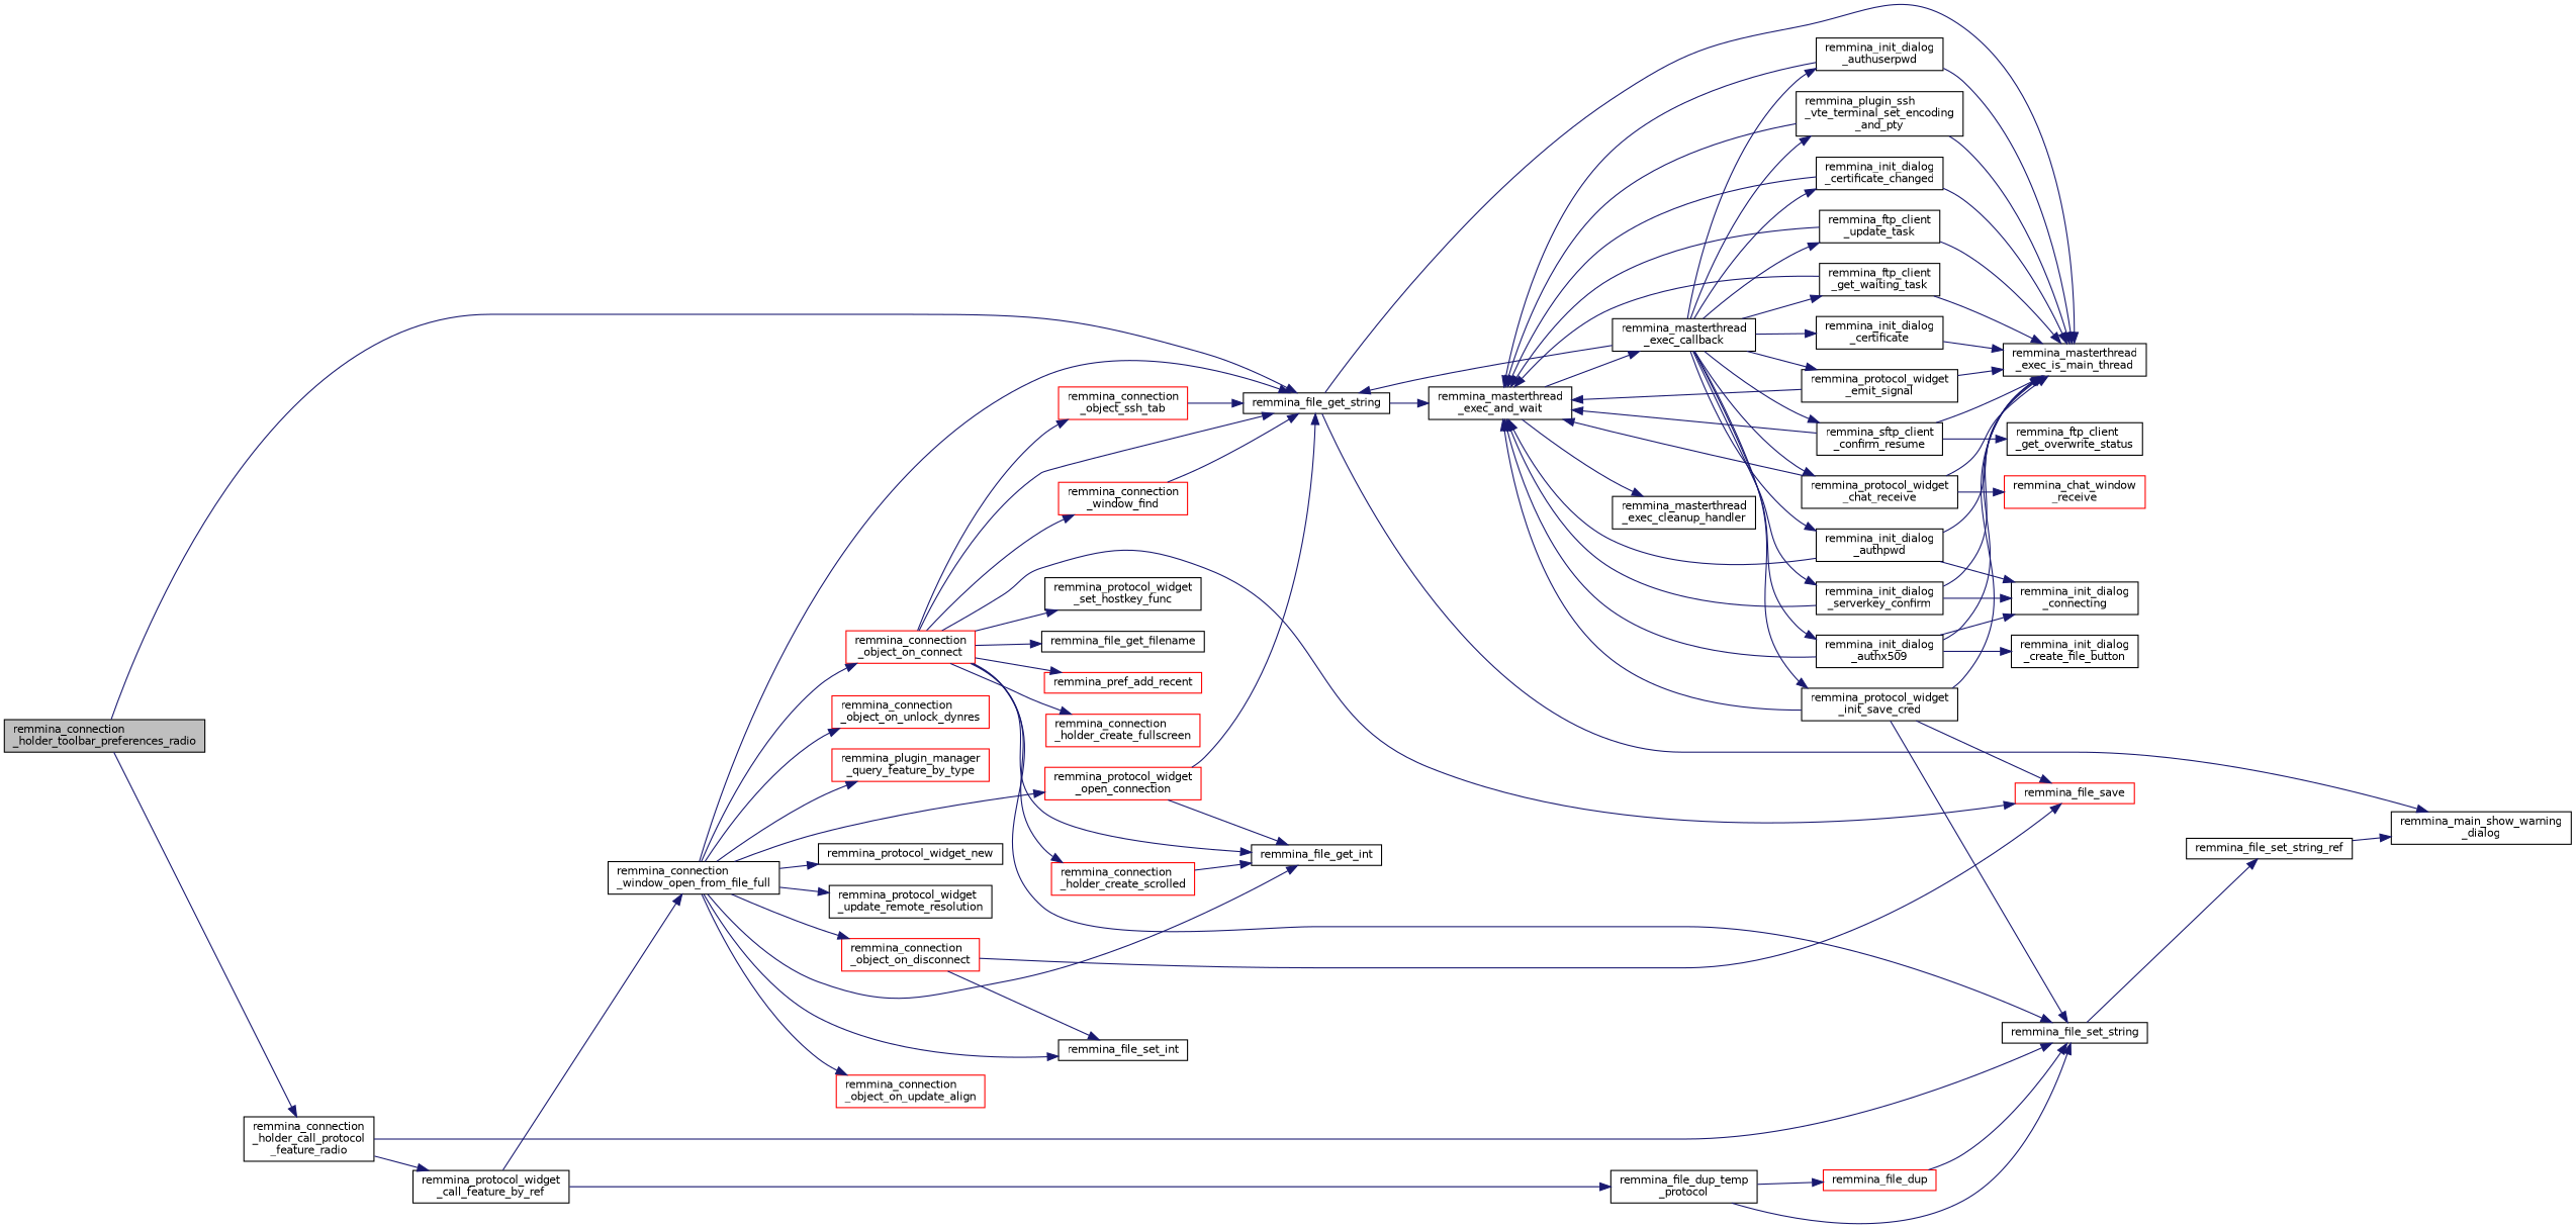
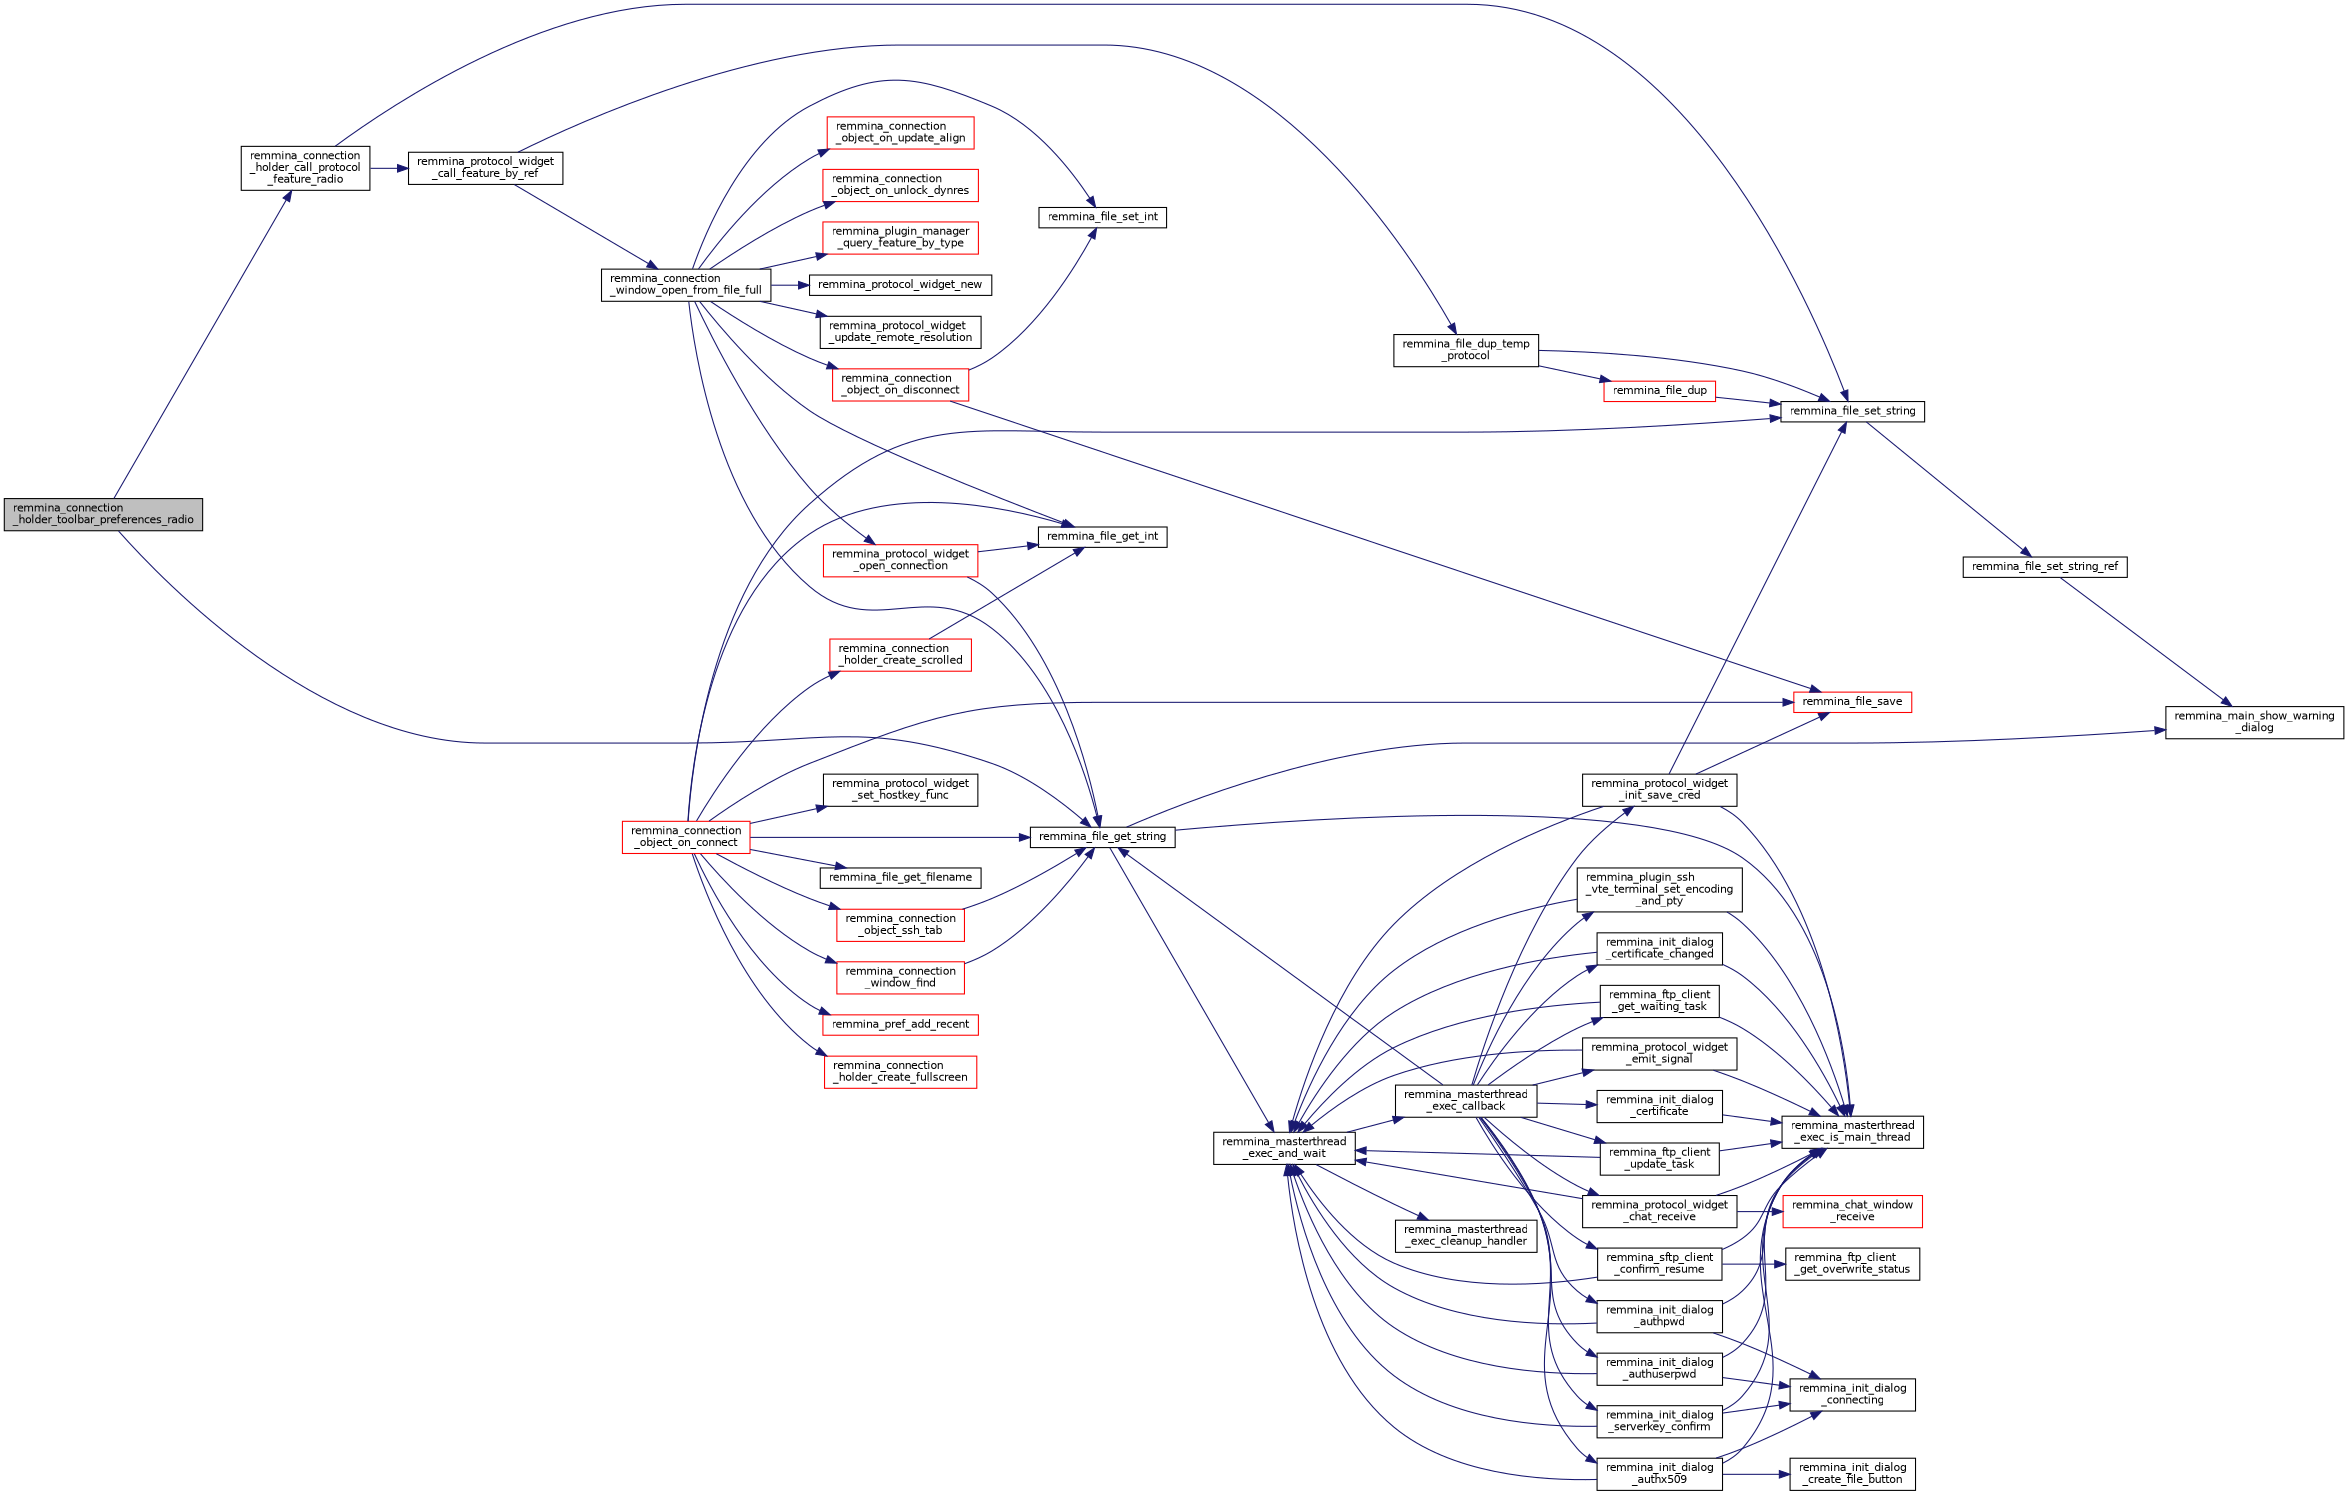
  digraph {
    rankdir=LR
    node [color=black fillcolor=white fontname=Helvetica fontsize=10 shape=record style=filled]
    edge [color=midnightblue fontname=Helvetica fontsize=10 labelfontname=Helvetica labelfontsize=10 style=solid]
    n1 [fillcolor=grey75 fontcolor=black height=0.2 label="remmina_connection\l_holder_toolbar_preferences_radio" width=0.4]
    n2 [height=0.2 label=remmina_file_get_string width=0.4]
    n3 [height=0.2 label="remmina_connection\l_holder_call_protocol\l_feature_radio" width=0.4]
    n4 [height=0.2 label="remmina_masterthread\l_exec_is_main_thread" width=0.4]
    n5 [height=0.2 label="remmina_masterthread\l_exec_and_wait" width=0.4]
    n6 [height=0.2 label="remmina_main_show_warning\l_dialog" width=0.4]
    n7 [height=0.2 label=remmina_file_set_string width=0.4]
    n8 [height=0.2 label="remmina_protocol_widget\l_call_feature_by_ref" width=0.4]
    n9 [height=0.2 label="remmina_masterthread\l_exec_cleanup_handler" width=0.4]
    n10 [height=0.2 label="remmina_masterthread\l_exec_callback" width=0.4]
    n11 [height=0.2 label="remmina_protocol_widget\l_init_save_cred" width=0.4]
    n12 [height=0.2 label="remmina_protocol_widget\l_chat_receive" width=0.4]
    n13 [height=0.2 label="remmina_init_dialog\l_serverkey_confirm" width=0.4]
    n14 [height=0.2 label="remmina_init_dialog\l_authpwd" width=0.4]
    n15 [height=0.2 label="remmina_init_dialog\l_authuserpwd" width=0.4]
    n16 [height=0.2 label="remmina_init_dialog\l_certificate" width=0.4]
    n17 [height=0.2 label="remmina_init_dialog\l_certificate_changed" width=0.4]
    n18 [height=0.2 label="remmina_init_dialog\l_authx509" width=0.4]
    n19 [height=0.2 label="remmina_ftp_client\l_update_task" width=0.4]
    n20 [height=0.2 label="remmina_ftp_client\l_get_waiting_task" width=0.4]
    n21 [height=0.2 label="remmina_protocol_widget\l_emit_signal" width=0.4]
    n22 [height=0.2 label="remmina_sftp_client\l_confirm_resume" width=0.4]
    n23 [height=0.2 label="remmina_plugin_ssh\l_vte_terminal_set_encoding\l_and_pty" width=0.4]
    n24 [color=red height=0.2 label=remmina_file_save width=0.4]
    n25 [color=red height=0.2 label="remmina_chat_window\l_receive" width=0.4]
    n26 [height=0.2 label="remmina_init_dialog\l_connecting" width=0.4]
    n27 [height=0.2 label="remmina_init_dialog\l_create_file_button" width=0.4]
    n28 [height=0.2 label="remmina_ftp_client\l_get_overwrite_status" width=0.4]
    n29 [height=0.2 label=remmina_file_set_string_ref width=0.4]
    n30 [height=0.2 label="remmina_connection\l_window_open_from_file_full" width=0.4]
    n31 [height=0.2 label="remmina_file_dup_temp\l_protocol" width=0.4]
    n32 [height=0.2 label=remmina_protocol_widget_new width=0.4]
    n33 [height=0.2 label="remmina_protocol_widget\l_update_remote_resolution" width=0.4]
    n34 [height=0.2 label=remmina_file_get_int width=0.4]
    n35 [color=red height=0.2 label="remmina_connection\l_object_on_connect" width=0.4]
    n36 [color=red height=0.2 label="remmina_connection\l_object_on_disconnect" width=0.4]
    n37 [height=0.2 label=remmina_file_set_int width=0.4]
    n38 [color=red height=0.2 label="remmina_connection\l_object_on_update_align" width=0.4]
    n39 [color=red height=0.2 label="remmina_connection\l_object_on_unlock_dynres" width=0.4]
    n40 [color=red height=0.2 label="remmina_plugin_manager\l_query_feature_by_type" width=0.4]
    n41 [color=red height=0.2 label="remmina_protocol_widget\l_open_connection" width=0.4]
    n42 [color=red height=0.2 label=remmina_file_dup width=0.4]
    n43 [color=red height=0.2 label="remmina_connection\l_window_find" width=0.4]
    n44 [height=0.2 label="remmina_protocol_widget\l_set_hostkey_func" width=0.4]
    n45 [height=0.2 label=remmina_file_get_filename width=0.4]
    n46 [color=red height=0.2 label=remmina_pref_add_recent width=0.4]
    n47 [color=red height=0.2 label="remmina_connection\l_holder_create_fullscreen" width=0.4]
    n48 [color=red height=0.2 label="remmina_connection\l_holder_create_scrolled" width=0.4]
    n49 [color=red height=0.2 label="remmina_connection\l_object_ssh_tab" width=0.4]
    n1 -> n2
    n1 -> n3
    n2 -> n4
    n2 -> n5
    n2 -> n6
    n3 -> n7
    n3 -> n8
    n5 -> n9
    n5 -> n10
    n7 -> n29
    n8 -> n30
    n8 -> n31
    n10 -> n2
    n10 -> n11
    n10 -> n12
    n10 -> n13
    n10 -> n14
    n10 -> n15
    n10 -> n16
    n10 -> n17
    n10 -> n18
    n10 -> n19
    n10 -> n20
    n10 -> n21
    n10 -> n22
    n10 -> n23
    n11 -> n4
    n11 -> n5
    n11 -> n7
    n11 -> n24
    n12 -> n4
    n12 -> n5
    n12 -> n25
    n13 -> n4
    n13 -> n5
    n13 -> n26
    n14 -> n4
    n14 -> n5
    n14 -> n26
    n15 -> n4
    n15 -> n5
+   n15 -> n26
    n16 -> n4
    n17 -> n4
    n17 -> n5
    n18 -> n4
    n18 -> n5
    n18 -> n26
    n18 -> n27
    n19 -> n4
    n19 -> n5
    n20 -> n4
    n20 -> n5
    n21 -> n4
    n21 -> n5
    n22 -> n4
    n22 -> n5
    n22 -> n28
    n23 -> n4
    n23 -> n5
    n29 -> n6
    n30 -> n2
    n30 -> n32
    n30 -> n33
    n30 -> n34
-   n30 -> n35
    n30 -> n36
    n30 -> n37
    n30 -> n38
    n30 -> n39
    n30 -> n40
    n30 -> n41
    n31 -> n7
    n31 -> n42
    n35 -> n2
    n35 -> n7
    n35 -> n24
    n35 -> n34
    n35 -> n43
    n35 -> n44
    n35 -> n45
    n35 -> n46
    n35 -> n47
    n35 -> n48
    n35 -> n49
    n36 -> n24
    n36 -> n37
    n41 -> n2
    n41 -> n34
    n42 -> n7
    n43 -> n2
    n48 -> n34
    n49 -> n2
  }
